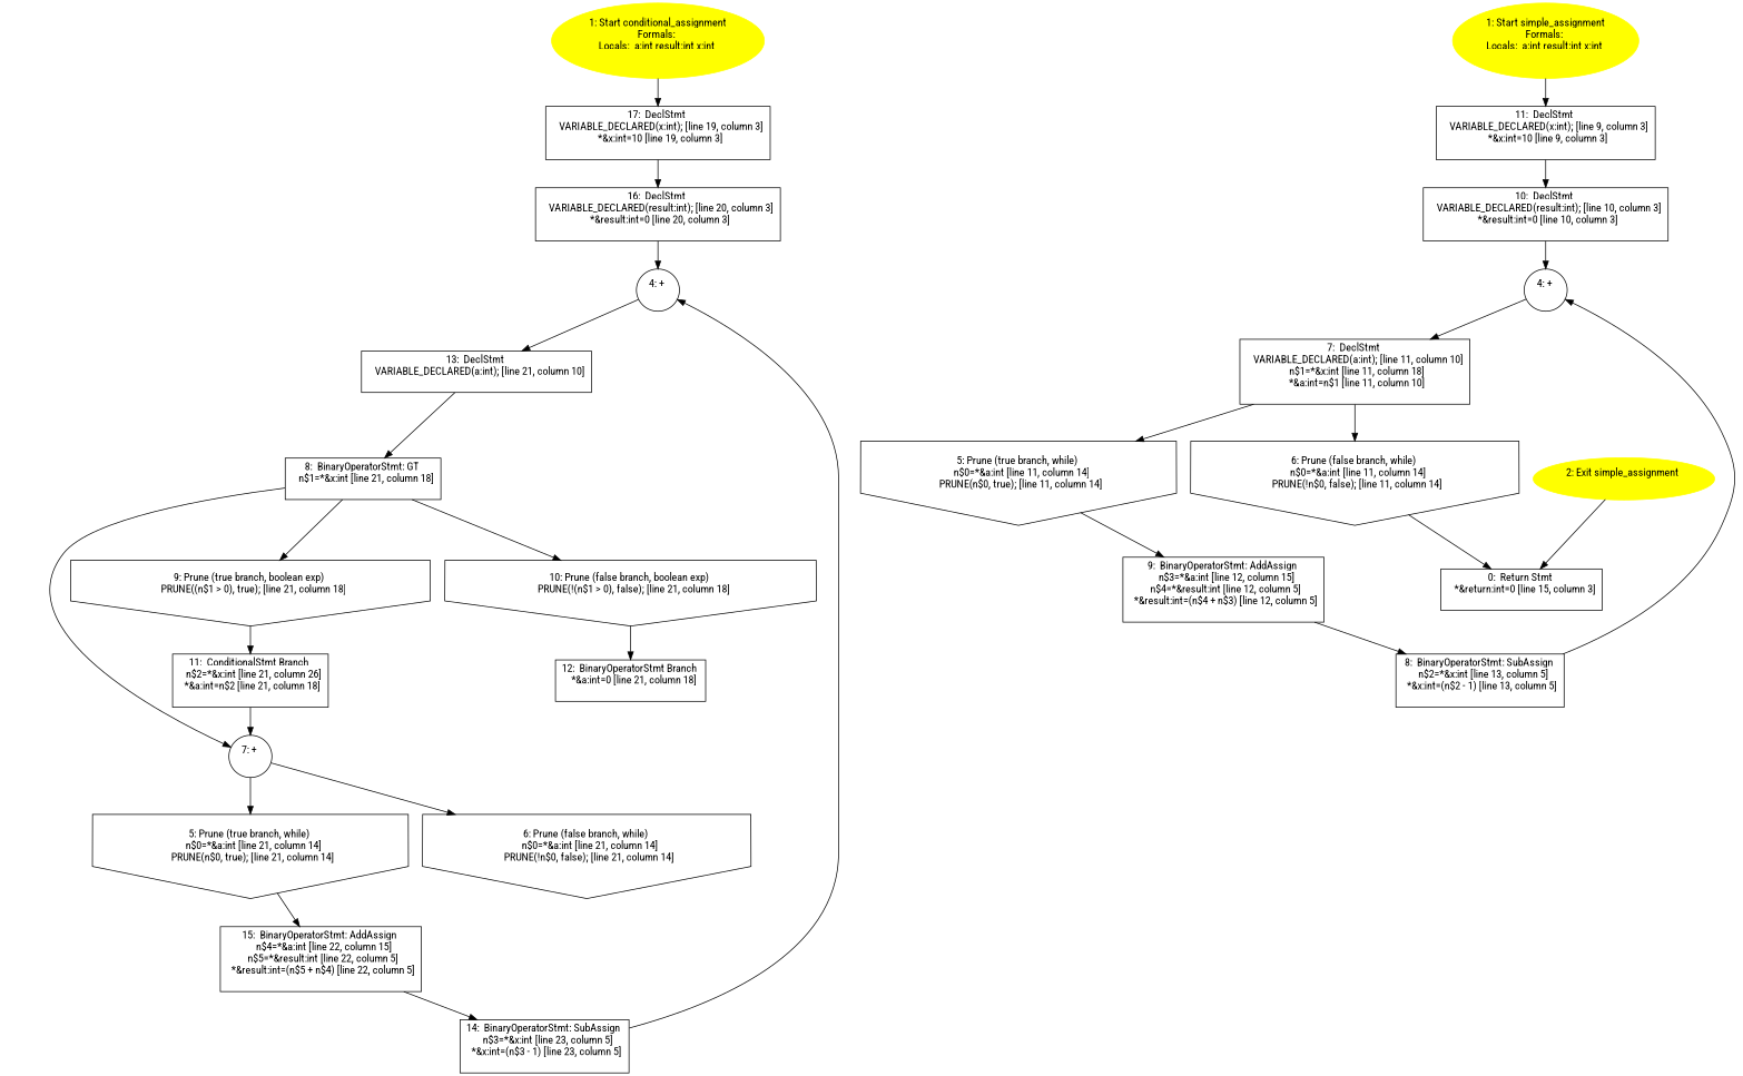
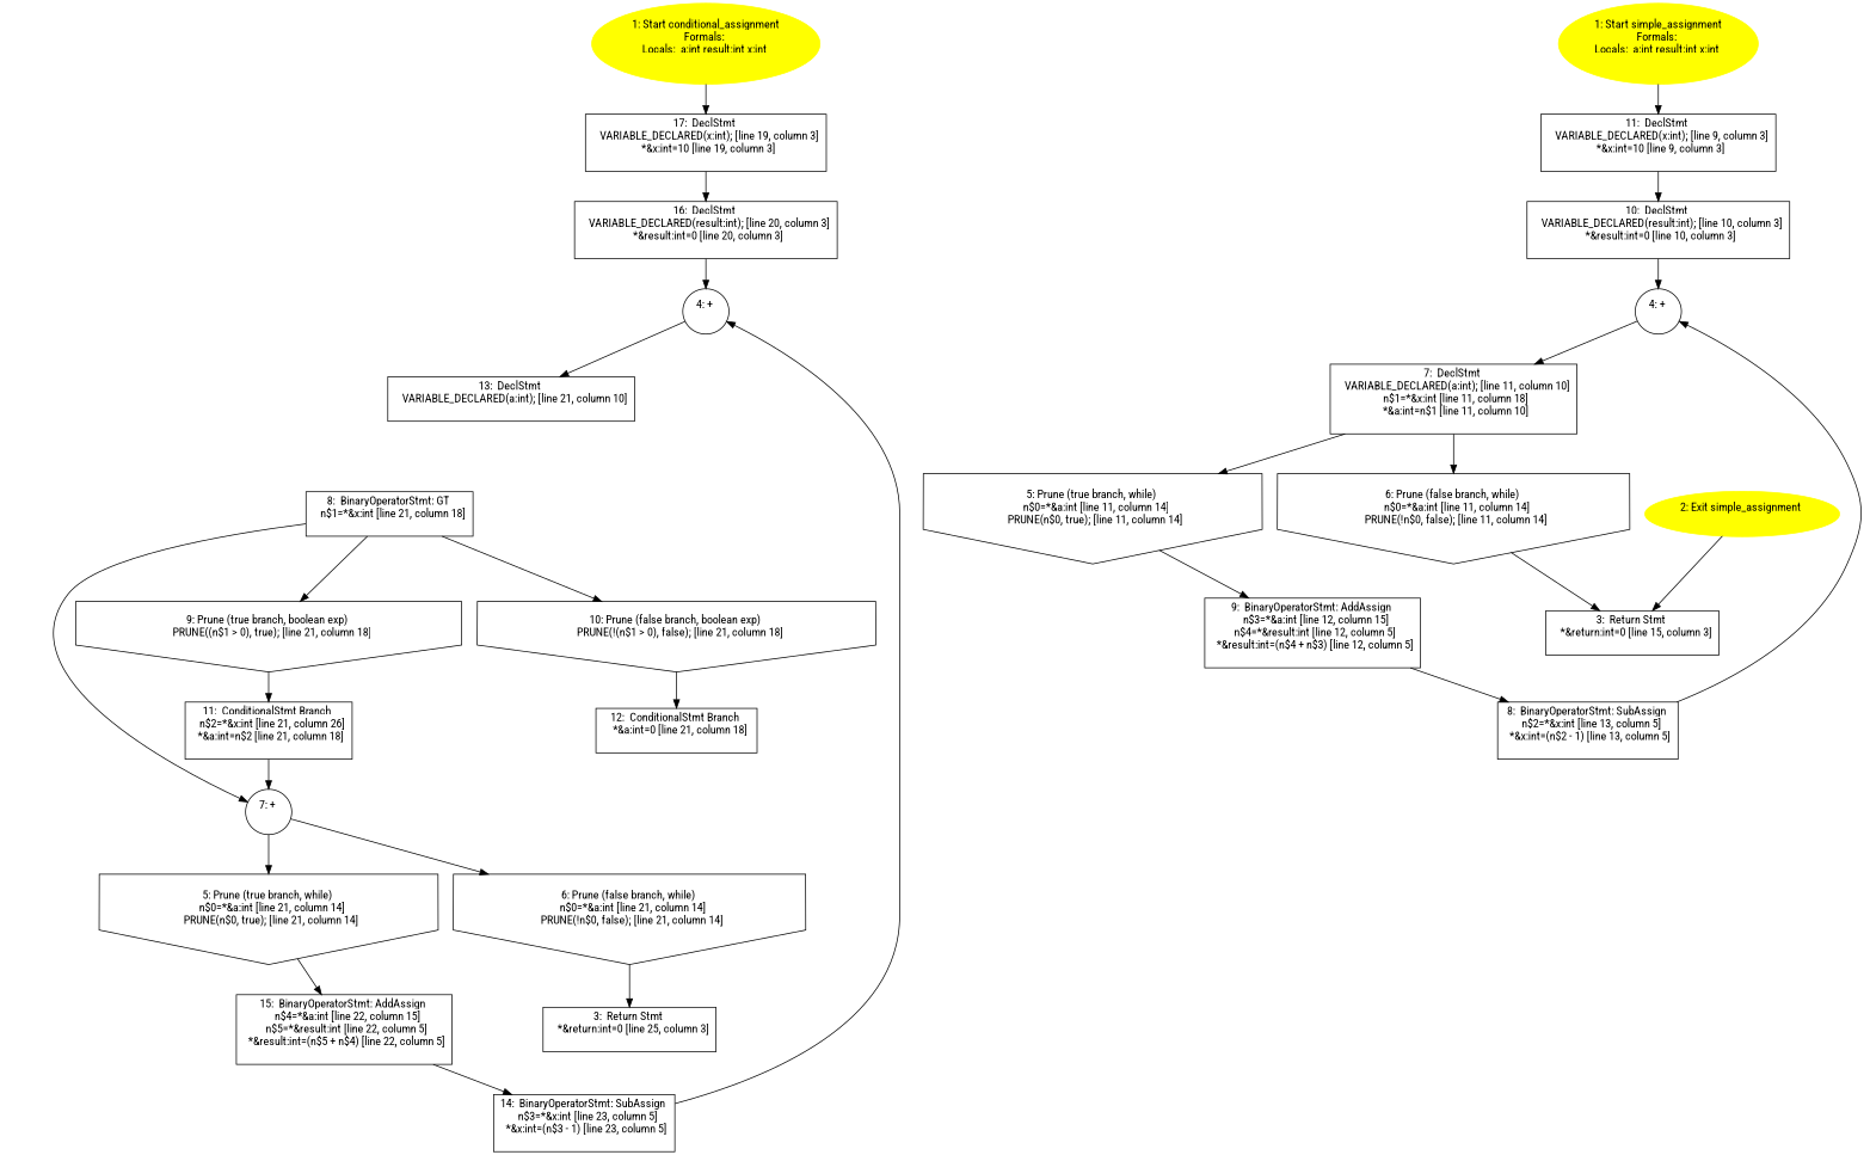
  digraph {
    fontname="Roboto Condensed"
    node [fontname="Roboto Condensed" shape=box]
    edge [fontname="Roboto Condensed"]
    n1 [color=yellow label="1: Start conditional_assignment\nFormals: \nLocals:  a:int result:int x:int \n  " style=filled shape=""]
    n2 [label="17:  DeclStmt \n   VARIABLE_DECLARED(x:int); [line 19, column 3]\n  *&x:int=10 [line 19, column 3]\n "]
    n3 [label="16:  DeclStmt \n   VARIABLE_DECLARED(result:int); [line 20, column 3]\n  *&result:int=0 [line 20, column 3]\n "]
    n4 [label="4: + \n  " shape=""]
+   n5 [label="3:  Return Stmt \n   *&return:int=0 [line 25, column 3]\n "]
    n6 [label="13:  DeclStmt \n   VARIABLE_DECLARED(a:int); [line 21, column 10]\n "]
    n7 [label="8:  BinaryOperatorStmt: GT \n   n$1=*&x:int [line 21, column 18]\n "]
    n8 [label="7: + \n  " shape=""]
    n9 [label="9: Prune (true branch, boolean exp) \n   PRUNE((n$1 > 0), true); [line 21, column 18]\n " shape=invhouse]
    n10 [label="10: Prune (false branch, boolean exp) \n   PRUNE(!(n$1 > 0), false); [line 21, column 18]\n " shape=invhouse]
    n11 [label="5: Prune (true branch, while) \n   n$0=*&a:int [line 21, column 14]\n  PRUNE(n$0, true); [line 21, column 14]\n " shape=invhouse]
    n12 [label="15:  BinaryOperatorStmt: AddAssign \n   n$4=*&a:int [line 22, column 15]\n  n$5=*&result:int [line 22, column 5]\n  *&result:int=(n$5 + n$4) [line 22, column 5]\n "]
    n13 [label="14:  BinaryOperatorStmt: SubAssign \n   n$3=*&x:int [line 23, column 5]\n  *&x:int=(n$3 - 1) [line 23, column 5]\n "]
    n14 [label="6: Prune (false branch, while) \n   n$0=*&a:int [line 21, column 14]\n  PRUNE(!n$0, false); [line 21, column 14]\n " shape=invhouse]
    n15 [label="11:  ConditionalStmt Branch \n   n$2=*&x:int [line 21, column 26]\n  *&a:int=n$2 [line 21, column 18]\n "]
-   n16 [label="12:  BinaryOperatorStmt Branch \n   *&a:int=0 [line 21, column 18]\n "]
+   n16 [label="12:  ConditionalStmt Branch \n   *&a:int=0 [line 21, column 18]\n "]
    n17 [color=yellow label="1: Start simple_assignment\nFormals: \nLocals:  a:int result:int x:int \n  " style=filled shape=""]
    n18 [label="11:  DeclStmt \n   VARIABLE_DECLARED(x:int); [line 9, column 3]\n  *&x:int=10 [line 9, column 3]\n "]
    n19 [label="10:  DeclStmt \n   VARIABLE_DECLARED(result:int); [line 10, column 3]\n  *&result:int=0 [line 10, column 3]\n "]
    n20 [label="4: + \n  " shape=""]
    n21 [color=yellow label="2: Exit simple_assignment \n  " style=filled shape=""]
-   n22 [label="0:  Return Stmt \n   *&return:int=0 [line 15, column 3]\n "]
+   n22 [label="3:  Return Stmt \n   *&return:int=0 [line 15, column 3]\n "]
    n23 [label="7:  DeclStmt \n   VARIABLE_DECLARED(a:int); [line 11, column 10]\n  n$1=*&x:int [line 11, column 18]\n  *&a:int=n$1 [line 11, column 10]\n "]
    n24 [label="5: Prune (true branch, while) \n   n$0=*&a:int [line 11, column 14]\n  PRUNE(n$0, true); [line 11, column 14]\n " shape=invhouse]
    n25 [label="6: Prune (false branch, while) \n   n$0=*&a:int [line 11, column 14]\n  PRUNE(!n$0, false); [line 11, column 14]\n " shape=invhouse]
    n26 [label="9:  BinaryOperatorStmt: AddAssign \n   n$3=*&a:int [line 12, column 15]\n  n$4=*&result:int [line 12, column 5]\n  *&result:int=(n$4 + n$3) [line 12, column 5]\n "]
    n27 [label="8:  BinaryOperatorStmt: SubAssign \n   n$2=*&x:int [line 13, column 5]\n  *&x:int=(n$2 - 1) [line 13, column 5]\n "]
    n1 -> n2
    n2 -> n3
    n3 -> n4
    n4 -> n6
-   n6 -> n7
    n7 -> n8
    n7 -> n9
    n7 -> n10
    n8 -> n11
    n8 -> n14
    n9 -> n15
    n10 -> n16
    n11 -> n12
    n12 -> n13
    n13 -> n4
+   n14 -> n5
    n15 -> n8
    n17 -> n18
    n18 -> n19
    n19 -> n20
    n20 -> n23
    n21 -> n22
    n23 -> n24
    n23 -> n25
    n24 -> n26
    n25 -> n22
    n26 -> n27
    n27 -> n20
  }
